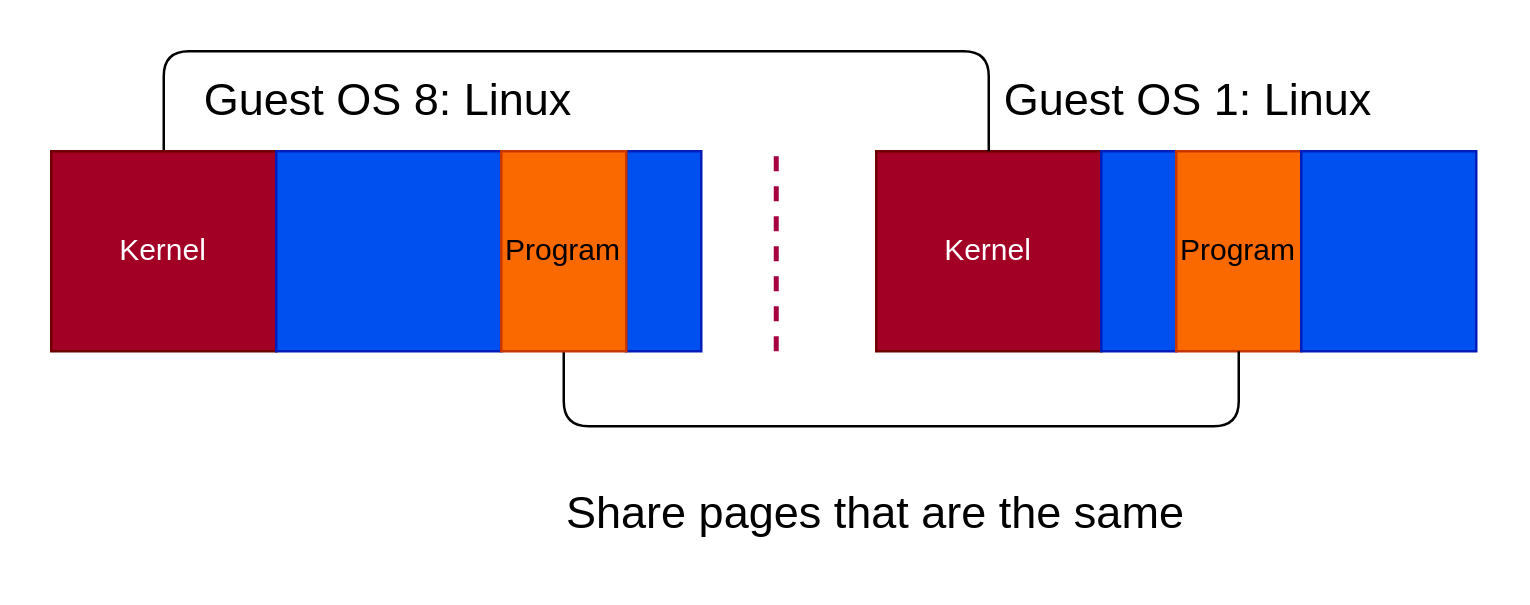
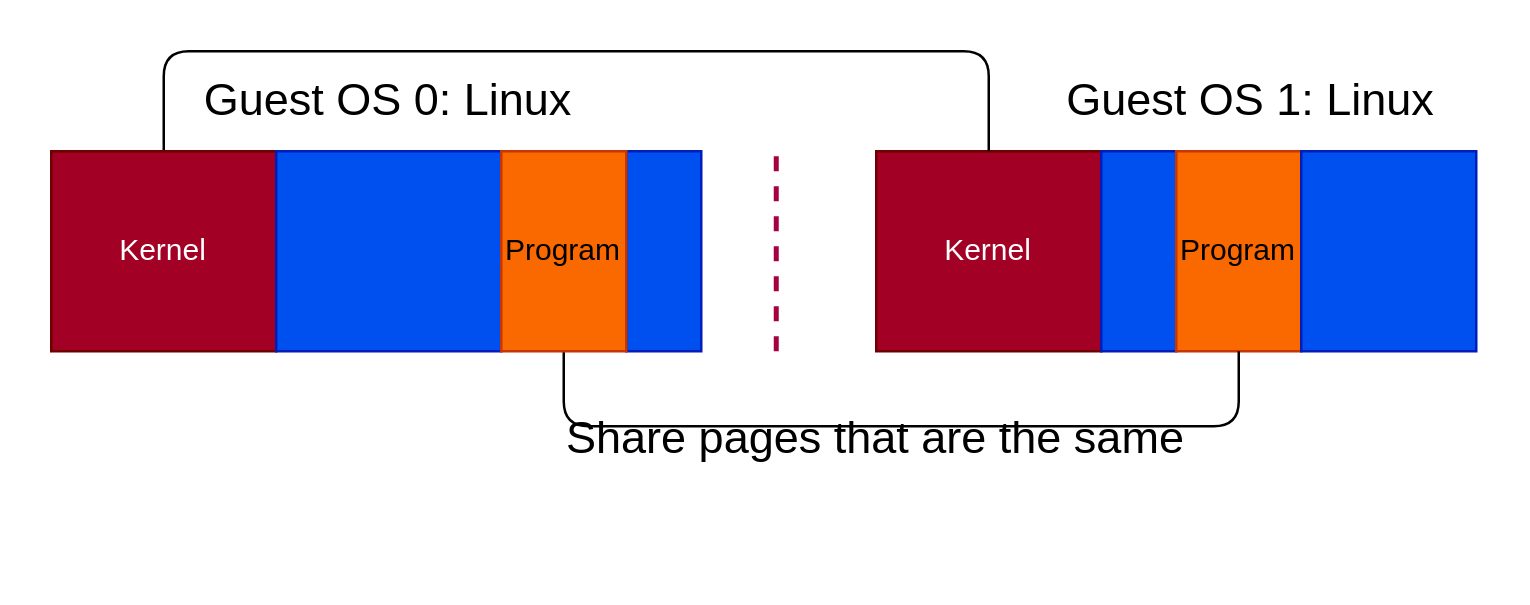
  <mxCell id="0" />
  <mxCell id="1" parent="0" />
  <mxCell id="2" value="" style="endArrow=none;dashed=1;html=1;strokeWidth=2;fillColor=#d80073;strokeColor=#A50040;startArrow=none;" edge="1" parent="1"><mxGeometry width="50" height="50" relative="1" as="geometry"><mxPoint x="320" y="60" as="sourcePoint" /><mxPoint x="320" y="60" as="targetPoint" /></mxGeometry></mxCell>
  <mxCell id="3" value="Kernel" style="rounded=0;whiteSpace=wrap;html=1;fillColor=#a20025;strokeColor=#6F0000;fontColor=#ffffff;" vertex="1" parent="1"><mxGeometry x="350" y="60" width="90" height="80" as="geometry" /></mxCell>
  <mxCell id="4" value="" style="rounded=0;whiteSpace=wrap;html=1;fillColor=#0050ef;strokeColor=#001DBC;fontColor=#ffffff;" vertex="1" parent="1"><mxGeometry x="440" y="60" width="30" height="80" as="geometry" /></mxCell>
  <mxCell id="5" value="Program" style="rounded=0;whiteSpace=wrap;html=1;fillColor=#fa6800;strokeColor=#C73500;fontColor=#000000;" vertex="1" parent="1"><mxGeometry x="470" y="60" width="50" height="80" as="geometry" /></mxCell>
  <mxCell id="6" value="" style="rounded=0;whiteSpace=wrap;html=1;fillColor=#0050ef;strokeColor=#001DBC;fontColor=#ffffff;" vertex="1" parent="1"><mxGeometry x="520" y="60" width="70" height="80" as="geometry" /></mxCell>
  <mxCell id="7" style="edgeStyle=orthogonalEdgeStyle;jumpStyle=arc;jumpSize=13;html=1;exitX=0.5;exitY=0;exitDx=0;exitDy=0;entryX=0.5;entryY=0;entryDx=0;entryDy=0;fontSize=18;endArrow=none;endFill=0;endSize=16;" edge="1" parent="1" source="8" target="3"><mxGeometry relative="1" as="geometry"><Array as="points"><mxPoint x="65" y="20" /><mxPoint x="395" y="20" /></Array></mxGeometry></mxCell>
  <mxCell id="8" value="Kernel" style="rounded=0;whiteSpace=wrap;html=1;fillColor=#a20025;strokeColor=#6F0000;fontColor=#ffffff;" vertex="1" parent="1"><mxGeometry x="20" y="60" width="90" height="80" as="geometry" /></mxCell>
  <mxCell id="9" value="" style="rounded=0;whiteSpace=wrap;html=1;fillColor=#0050ef;strokeColor=#001DBC;fontColor=#ffffff;" vertex="1" parent="1"><mxGeometry x="110" y="60" width="90" height="80" as="geometry" /></mxCell>
  <mxCell id="10" value="" style="rounded=0;whiteSpace=wrap;html=1;fillColor=#0050ef;strokeColor=#001DBC;fontColor=#ffffff;" vertex="1" parent="1"><mxGeometry x="250" y="60" width="30" height="80" as="geometry" /></mxCell>
  <mxCell id="11" value="" style="endArrow=none;dashed=1;html=1;strokeWidth=2;endSize=16;fillColor=#d80073;strokeColor=#A50040;" edge="1" parent="1"><mxGeometry width="50" height="50" relative="1" as="geometry"><mxPoint x="310" y="140" as="sourcePoint" /><mxPoint x="310" y="60" as="targetPoint" /></mxGeometry></mxCell>
  <mxCell id="12" style="edgeStyle=orthogonalEdgeStyle;jumpStyle=arc;jumpSize=13;html=1;exitX=0.5;exitY=1;exitDx=0;exitDy=0;entryX=0.5;entryY=1;entryDx=0;entryDy=0;fontSize=18;endArrow=none;endFill=0;endSize=16;" edge="1" parent="1" source="13" target="5"><mxGeometry relative="1" as="geometry"><Array as="points"><mxPoint x="225" y="170" /><mxPoint x="495" y="170" /></Array></mxGeometry></mxCell>
  <mxCell id="13" value="Program" style="rounded=0;whiteSpace=wrap;html=1;fillColor=#fa6800;strokeColor=#C73500;fontColor=#000000;" vertex="1" parent="1"><mxGeometry x="200" y="60" width="50" height="80" as="geometry" /></mxCell>
- <mxCell id="14" value="Share pages that are the same" style="text;html=1;strokeColor=none;fillColor=none;align=center;verticalAlign=middle;whiteSpace=wrap;rounded=0;fontSize=18;" vertex="1" parent="1"><mxGeometry x="220" y="190" width="260" height="30" as="geometry" /></mxCell>
- <mxCell id="15" value="Guest OS 8: Linux" style="text;html=1;strokeColor=none;fillColor=none;align=center;verticalAlign=middle;whiteSpace=wrap;rounded=0;fontSize=18;" vertex="1" parent="1"><mxGeometry x="80" y="30" width="150" height="20" as="geometry" /></mxCell>
- <mxCell id="16" value="Guest OS 1: Linux" style="text;html=1;strokeColor=none;fillColor=none;align=center;verticalAlign=middle;whiteSpace=wrap;rounded=0;fontSize=18;" vertex="1" parent="1"><mxGeometry x="400" y="30" width="150" height="20" as="geometry" /></mxCell>
+ <mxCell id="14" value="Share pages that are the same" style="text;html=1;strokeColor=none;fillColor=none;align=center;verticalAlign=middle;whiteSpace=wrap;rounded=0;fontSize=18;" vertex="1" parent="1"><mxGeometry x="220" y="160" width="260" height="30" as="geometry" /></mxCell>
+ <mxCell id="15" value="Guest OS 0: Linux" style="text;html=1;strokeColor=none;fillColor=none;align=center;verticalAlign=middle;whiteSpace=wrap;rounded=0;fontSize=18;" vertex="1" parent="1"><mxGeometry x="80" y="30" width="150" height="20" as="geometry" /></mxCell>
+ <mxCell id="16" value="Guest OS 1: Linux" style="text;html=1;strokeColor=none;fillColor=none;align=center;verticalAlign=middle;whiteSpace=wrap;rounded=0;fontSize=18;" vertex="1" parent="1"><mxGeometry x="425" y="30" width="150" height="20" as="geometry" /></mxCell>
